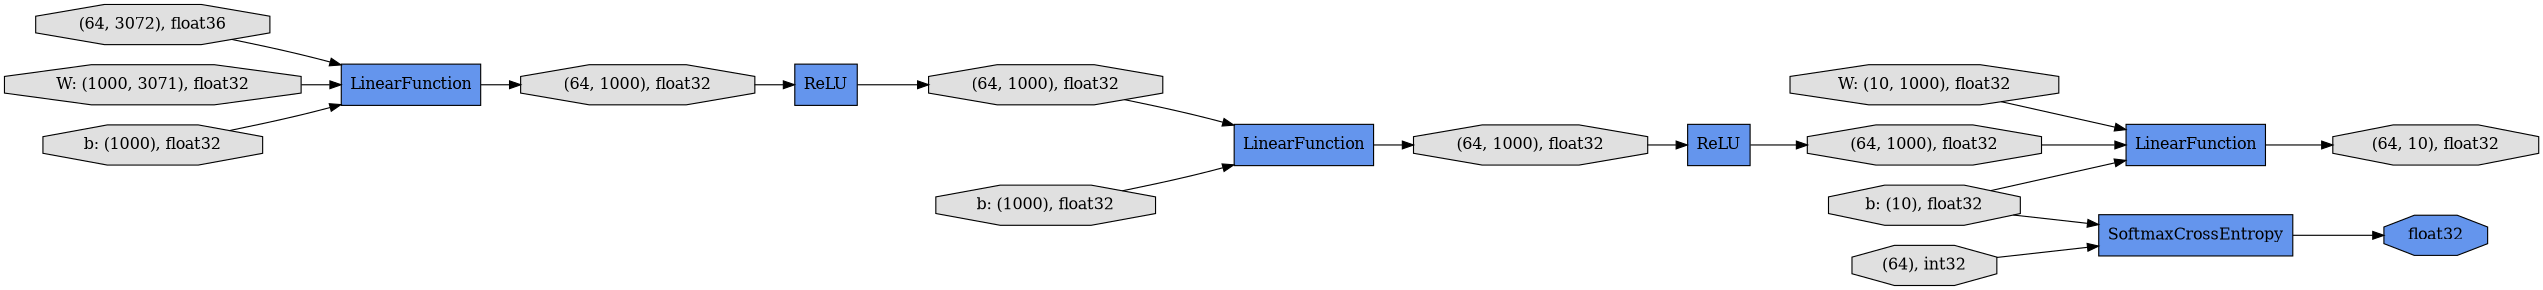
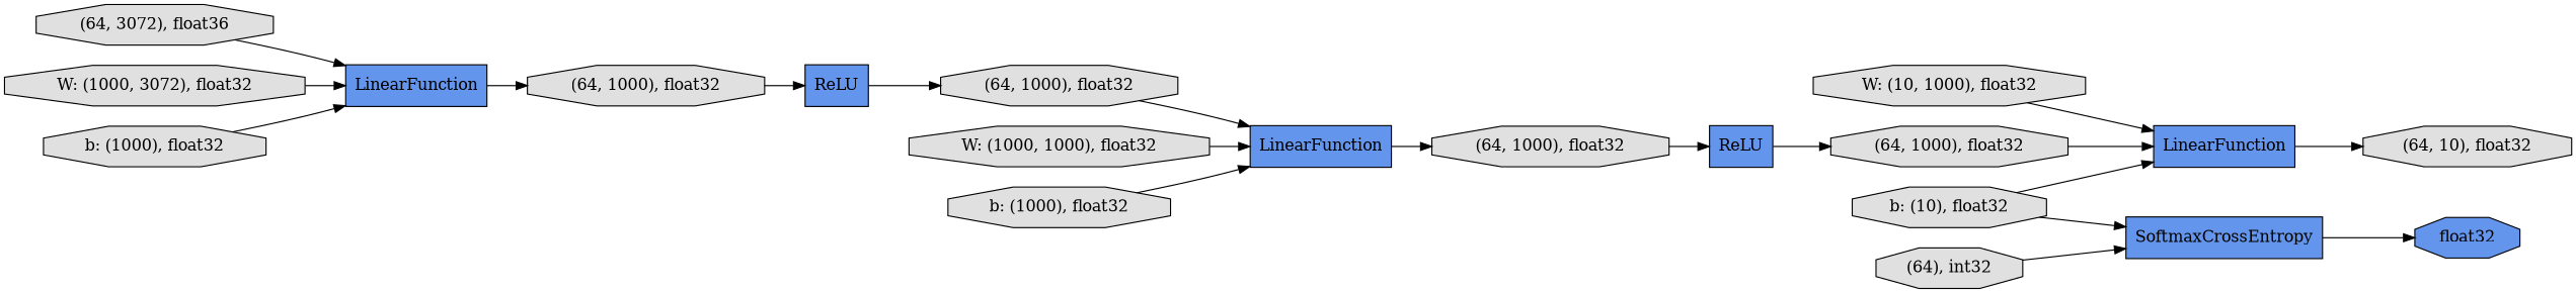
  digraph {
    rankdir=LR
    node [fillcolor="#E0E0E0" shape=octagon style=filled]
    n1 [label="(64, 1000), float32"]
    n2 [fillcolor="#6495ED" label=ReLU shape=record]
    n3 [label="(64, 1000), float32"]
    n4 [label="(64, 1000), float32"]
    n5 [fillcolor="#6495ED" label=ReLU shape=record]
    n6 [label="(64, 1000), float32"]
    n7 [label="(64), int32"]
    n8 [fillcolor="#6495ED" label=SoftmaxCrossEntropy shape=record]
    n9 [fillcolor="#6495ED" label=float32]
    n10 [label="(64, 3072), float36"]
    n11 [fillcolor="#6495ED" label=LinearFunction shape=record]
    n12 [label="(64, 10), float32"]
    n13 [fillcolor="#6495ED" label=LinearFunction shape=record]
    n14 [fillcolor="#6495ED" label=LinearFunction shape=record]
+   n15 [label="W: (1000, 1000), float32"]
    n16 [label="b: (1000), float32"]
    n17 [label="W: (10, 1000), float32"]
    n18 [label="b: (10), float32"]
-   n19 [label="W: (1000, 3071), float32"]
+   n19 [label="W: (1000, 3072), float32"]
    n20 [label="b: (1000), float32"]
    n1 -> n2
    n2 -> n3
    n3 -> n13
    n4 -> n5
    n5 -> n6
    n6 -> n14
    n7 -> n8
    n8 -> n9
    n10 -> n11
    n11 -> n4
    n13 -> n12
    n14 -> n1
+   n15 -> n14
    n16 -> n14
    n17 -> n13
    n18 -> n8
    n18 -> n13
    n19 -> n11
    n20 -> n11
  }
